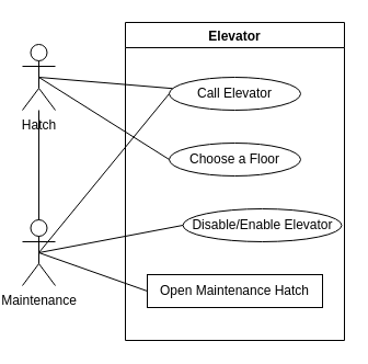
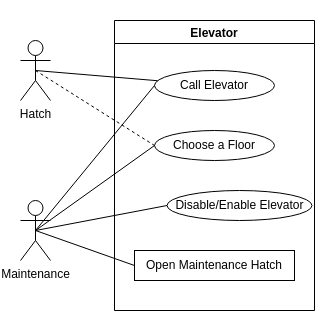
  <mxCell id="0" />
  <mxCell id="1" parent="0" />
  <mxCell id="2" value="Elevator" style="swimlane;" parent="1" vertex="1"><mxGeometry x="114" y="20" width="200" height="290" as="geometry" /></mxCell>
  <mxCell id="3" value="Call Elevator" style="ellipse;whiteSpace=wrap;html=1;" parent="2" vertex="1"><mxGeometry x="40" y="50" width="120" height="30" as="geometry" /></mxCell>
  <mxCell id="4" value="Choose a Floor" style="ellipse;whiteSpace=wrap;html=1;" parent="2" vertex="1"><mxGeometry x="40" y="110" width="120" height="30" as="geometry" /></mxCell>
  <mxCell id="5" value="Disable/Enable Elevator" style="ellipse;whiteSpace=wrap;html=1;" parent="2" vertex="1"><mxGeometry x="52.5" y="170" width="145" height="30" as="geometry" /></mxCell>
  <mxCell id="6" value="Open Maintenance Hatch" style="whiteSpace=wrap;html=1;rounded=0;" parent="2" vertex="1"><mxGeometry x="20" y="230" width="160" height="30" as="geometry" /></mxCell>
  <mxCell id="7" style="rounded=0;orthogonalLoop=1;jettySize=auto;html=1;exitX=0.5;exitY=0.5;exitDx=0;exitDy=0;exitPerimeter=0;endArrow=none;endFill=0;" parent="1" source="9" target="3" edge="1"><mxGeometry relative="1" as="geometry" /></mxCell>
- <mxCell id="8" style="edgeStyle=none;rounded=0;orthogonalLoop=1;jettySize=auto;html=1;exitX=0.5;exitY=0.5;exitDx=0;exitDy=0;exitPerimeter=0;entryX=0;entryY=0.5;entryDx=0;entryDy=0;endArrow=none;endFill=0;" parent="1" source="9" target="4" edge="1"><mxGeometry relative="1" as="geometry" /></mxCell>
+ <mxCell id="8" style="edgeStyle=none;rounded=0;orthogonalLoop=1;jettySize=auto;html=1;exitX=0.5;exitY=0.5;exitDx=0;exitDy=0;exitPerimeter=0;entryX=0;entryY=0.5;entryDx=0;entryDy=0;endArrow=none;endFill=0;dashed=1;" parent="1" source="9" target="4" edge="1"><mxGeometry relative="1" as="geometry" /></mxCell>
  <mxCell id="9" value="Hatch" style="shape=umlActor;verticalLabelPosition=bottom;verticalAlign=top;html=1;outlineConnect=0;" parent="1" vertex="1"><mxGeometry x="20" y="40" width="30" height="60" as="geometry" /></mxCell>
  <mxCell id="10" style="edgeStyle=none;rounded=0;orthogonalLoop=1;jettySize=auto;html=1;exitX=0.5;exitY=0.5;exitDx=0;exitDy=0;exitPerimeter=0;entryX=0;entryY=0.5;entryDx=0;entryDy=0;endArrow=none;endFill=0;" parent="1" source="14" target="3" edge="1"><mxGeometry relative="1" as="geometry" /></mxCell>
- <mxCell id="11" style="edgeStyle=none;rounded=0;orthogonalLoop=1;jettySize=auto;html=1;exitX=0.5;exitY=0.5;exitDx=0;exitDy=0;exitPerimeter=0;endArrow=none;endFill=0;" parent="1" source="14" target="9" edge="1"><mxGeometry relative="1" as="geometry" /></mxCell>
+ <mxCell id="11" style="edgeStyle=none;rounded=0;orthogonalLoop=1;jettySize=auto;html=1;exitX=0.5;exitY=0.5;exitDx=0;exitDy=0;exitPerimeter=0;entryX=0;entryY=0.5;entryDx=0;entryDy=0;endArrow=none;endFill=0;" parent="1" source="14" target="4" edge="1"><mxGeometry relative="1" as="geometry" /></mxCell>
  <mxCell id="12" style="edgeStyle=none;rounded=0;orthogonalLoop=1;jettySize=auto;html=1;exitX=0.5;exitY=0.5;exitDx=0;exitDy=0;exitPerimeter=0;entryX=0;entryY=0.5;entryDx=0;entryDy=0;endArrow=none;endFill=0;" parent="1" source="14" target="5" edge="1"><mxGeometry relative="1" as="geometry" /></mxCell>
  <mxCell id="13" style="edgeStyle=none;rounded=0;orthogonalLoop=1;jettySize=auto;html=1;exitX=0.5;exitY=0.5;exitDx=0;exitDy=0;exitPerimeter=0;entryX=0;entryY=0.5;entryDx=0;entryDy=0;endArrow=none;endFill=0;" parent="1" source="14" target="6" edge="1"><mxGeometry relative="1" as="geometry" /></mxCell>
  <mxCell id="14" value="Maintenance" style="shape=umlActor;verticalLabelPosition=bottom;verticalAlign=top;html=1;outlineConnect=0;" parent="1" vertex="1"><mxGeometry x="20" y="200" width="30" height="60" as="geometry" /></mxCell>
